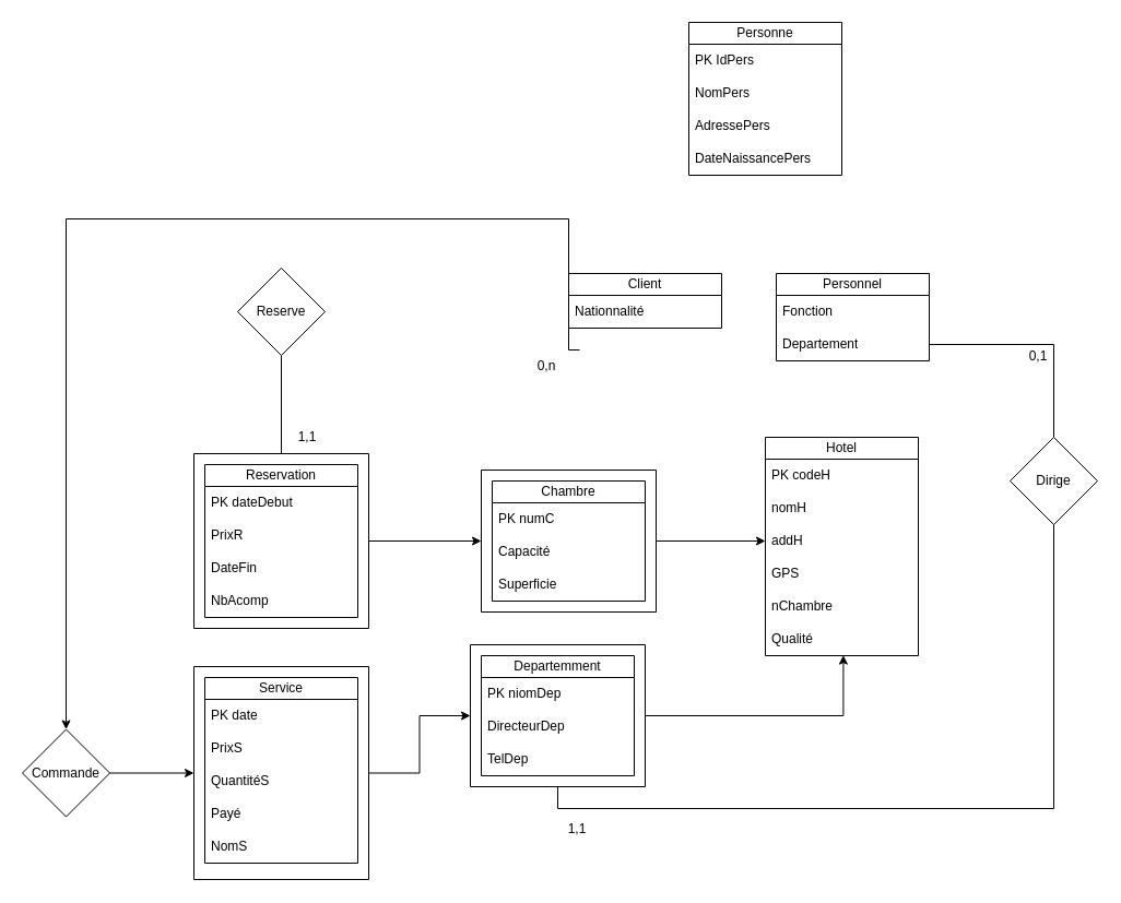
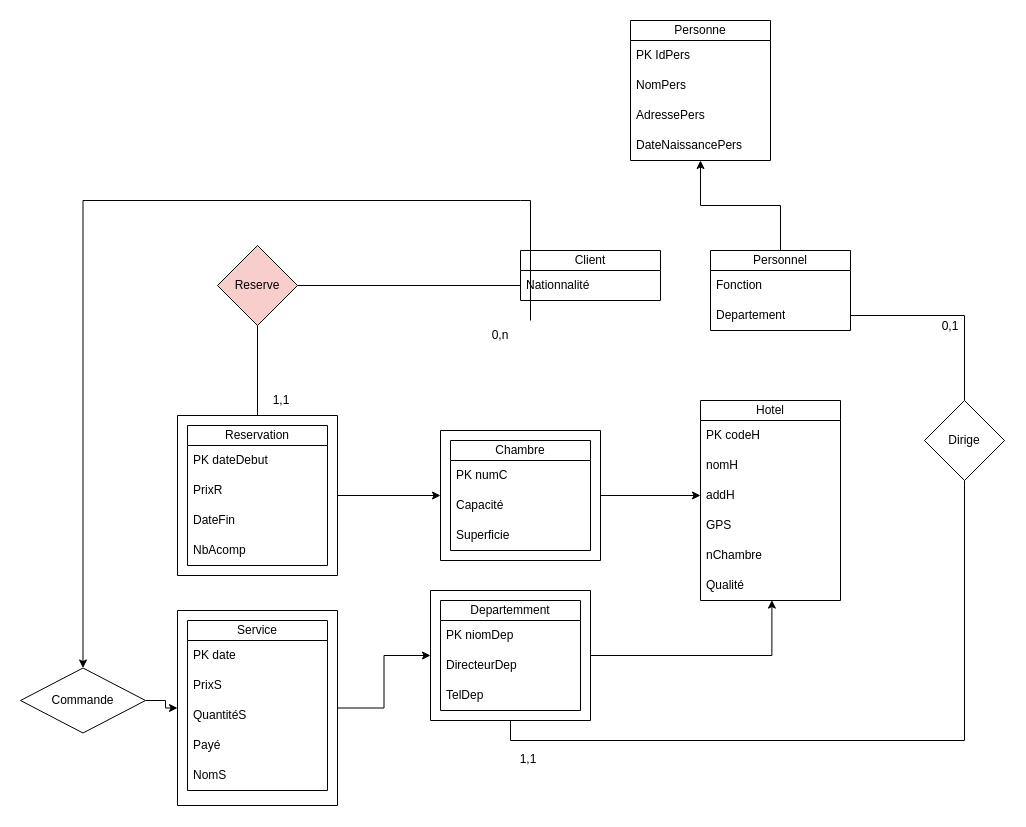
  <mxCell id="0" />
  <mxCell id="1" parent="0" />
  <mxCell id="2" value="Chambre" style="swimlane;fontStyle=0;childLayout=stackLayout;horizontal=1;startSize=20;horizontalStack=0;resizeParent=1;resizeParentMax=0;resizeLast=0;collapsible=1;marginBottom=0;whiteSpace=wrap;html=1;" vertex="1" parent="1"><mxGeometry x="450" y="440" width="140" height="110" as="geometry" /></mxCell>
  <mxCell id="3" value="PK numC" style="text;strokeColor=none;fillColor=none;align=left;verticalAlign=middle;spacingLeft=4;spacingRight=4;overflow=hidden;points=[[0,0.5],[1,0.5]];portConstraint=eastwest;rotatable=0;whiteSpace=wrap;html=1;" vertex="1" parent="2"><mxGeometry y="20" width="140" height="30" as="geometry" /></mxCell>
  <mxCell id="4" value="Capacité" style="text;strokeColor=none;fillColor=none;align=left;verticalAlign=middle;spacingLeft=4;spacingRight=4;overflow=hidden;points=[[0,0.5],[1,0.5]];portConstraint=eastwest;rotatable=0;whiteSpace=wrap;html=1;" vertex="1" parent="2"><mxGeometry y="50" width="140" height="30" as="geometry" /></mxCell>
  <mxCell id="5" value="Superficie" style="text;strokeColor=none;fillColor=none;align=left;verticalAlign=middle;spacingLeft=4;spacingRight=4;overflow=hidden;points=[[0,0.5],[1,0.5]];portConstraint=eastwest;rotatable=0;whiteSpace=wrap;html=1;" vertex="1" parent="2"><mxGeometry y="80" width="140" height="30" as="geometry" /></mxCell>
  <mxCell id="6" value="Departemment" style="swimlane;fontStyle=0;childLayout=stackLayout;horizontal=1;startSize=20;horizontalStack=0;resizeParent=1;resizeParentMax=0;resizeLast=0;collapsible=1;marginBottom=0;whiteSpace=wrap;html=1;" vertex="1" parent="1"><mxGeometry x="440" y="600" width="140" height="110" as="geometry" /></mxCell>
  <mxCell id="7" value="PK niomDep" style="text;strokeColor=none;fillColor=none;align=left;verticalAlign=middle;spacingLeft=4;spacingRight=4;overflow=hidden;points=[[0,0.5],[1,0.5]];portConstraint=eastwest;rotatable=0;whiteSpace=wrap;html=1;" vertex="1" parent="6"><mxGeometry y="20" width="140" height="30" as="geometry" /></mxCell>
  <mxCell id="8" value="DirecteurDep" style="text;strokeColor=none;fillColor=none;align=left;verticalAlign=middle;spacingLeft=4;spacingRight=4;overflow=hidden;points=[[0,0.5],[1,0.5]];portConstraint=eastwest;rotatable=0;whiteSpace=wrap;html=1;" vertex="1" parent="6"><mxGeometry y="50" width="140" height="30" as="geometry" /></mxCell>
  <mxCell id="9" value="TelDep" style="text;strokeColor=none;fillColor=none;align=left;verticalAlign=middle;spacingLeft=4;spacingRight=4;overflow=hidden;points=[[0,0.5],[1,0.5]];portConstraint=eastwest;rotatable=0;whiteSpace=wrap;html=1;" vertex="1" parent="6"><mxGeometry y="80" width="140" height="30" as="geometry" /></mxCell>
  <mxCell id="10" value="Personne" style="swimlane;fontStyle=0;childLayout=stackLayout;horizontal=1;startSize=20;horizontalStack=0;resizeParent=1;resizeParentMax=0;resizeLast=0;collapsible=1;marginBottom=0;whiteSpace=wrap;html=1;" vertex="1" parent="1"><mxGeometry x="630" y="20" width="140" height="140" as="geometry" /></mxCell>
  <mxCell id="11" value="PK IdPers" style="text;strokeColor=none;fillColor=none;align=left;verticalAlign=middle;spacingLeft=4;spacingRight=4;overflow=hidden;points=[[0,0.5],[1,0.5]];portConstraint=eastwest;rotatable=0;whiteSpace=wrap;html=1;" vertex="1" parent="10"><mxGeometry y="20" width="140" height="30" as="geometry" /></mxCell>
  <mxCell id="12" value="NomPers&lt;br&gt;" style="text;strokeColor=none;fillColor=none;align=left;verticalAlign=middle;spacingLeft=4;spacingRight=4;overflow=hidden;points=[[0,0.5],[1,0.5]];portConstraint=eastwest;rotatable=0;whiteSpace=wrap;html=1;" vertex="1" parent="10"><mxGeometry y="50" width="140" height="30" as="geometry" /></mxCell>
  <mxCell id="13" value="AdressePers" style="text;strokeColor=none;fillColor=none;align=left;verticalAlign=middle;spacingLeft=4;spacingRight=4;overflow=hidden;points=[[0,0.5],[1,0.5]];portConstraint=eastwest;rotatable=0;whiteSpace=wrap;html=1;" vertex="1" parent="10"><mxGeometry y="80" width="140" height="30" as="geometry" /></mxCell>
  <mxCell id="14" value="DateNaissancePers" style="text;strokeColor=none;fillColor=none;align=left;verticalAlign=middle;spacingLeft=4;spacingRight=4;overflow=hidden;points=[[0,0.5],[1,0.5]];portConstraint=eastwest;rotatable=0;whiteSpace=wrap;html=1;" vertex="1" parent="10"><mxGeometry y="110" width="140" height="30" as="geometry" /></mxCell>
+ <mxCell id="15" style="edgeStyle=orthogonalEdgeStyle;rounded=0;orthogonalLoop=1;jettySize=auto;html=1;exitX=0.5;exitY=0;exitDx=0;exitDy=0;entryX=0.5;entryY=1;entryDx=0;entryDy=0;" edge="1" parent="1" source="16" target="10"><mxGeometry relative="1" as="geometry" /></mxCell>
  <mxCell id="16" value="Personnel" style="swimlane;fontStyle=0;childLayout=stackLayout;horizontal=1;startSize=20;horizontalStack=0;resizeParent=1;resizeParentMax=0;resizeLast=0;collapsible=1;marginBottom=0;whiteSpace=wrap;html=1;" vertex="1" parent="1"><mxGeometry x="710" y="250" width="140" height="80" as="geometry" /></mxCell>
  <mxCell id="17" value="Fonction" style="text;strokeColor=none;fillColor=none;align=left;verticalAlign=middle;spacingLeft=4;spacingRight=4;overflow=hidden;points=[[0,0.5],[1,0.5]];portConstraint=eastwest;rotatable=0;whiteSpace=wrap;html=1;" vertex="1" parent="16"><mxGeometry y="20" width="140" height="30" as="geometry" /></mxCell>
  <mxCell id="18" value="Departement" style="text;strokeColor=none;fillColor=none;align=left;verticalAlign=middle;spacingLeft=4;spacingRight=4;overflow=hidden;points=[[0,0.5],[1,0.5]];portConstraint=eastwest;rotatable=0;whiteSpace=wrap;html=1;" vertex="1" parent="16"><mxGeometry y="50" width="140" height="30" as="geometry" /></mxCell>
  <mxCell id="19" value="Client" style="swimlane;fontStyle=0;childLayout=stackLayout;horizontal=1;startSize=20;horizontalStack=0;resizeParent=1;resizeParentMax=0;resizeLast=0;collapsible=1;marginBottom=0;whiteSpace=wrap;html=1;" vertex="1" parent="1"><mxGeometry x="520" y="250" width="140" height="50" as="geometry" /></mxCell>
  <mxCell id="20" value="Nationnalité" style="text;strokeColor=none;fillColor=none;align=left;verticalAlign=middle;spacingLeft=4;spacingRight=4;overflow=hidden;points=[[0,0.5],[1,0.5]];portConstraint=eastwest;rotatable=0;whiteSpace=wrap;html=1;" vertex="1" parent="19"><mxGeometry y="20" width="140" height="30" as="geometry" /></mxCell>
  <mxCell id="21" value="Reservation" style="swimlane;fontStyle=0;childLayout=stackLayout;horizontal=1;startSize=20;horizontalStack=0;resizeParent=1;resizeParentMax=0;resizeLast=0;collapsible=1;marginBottom=0;whiteSpace=wrap;html=1;" vertex="1" parent="1"><mxGeometry x="187" y="425" width="140" height="140" as="geometry" /></mxCell>
  <mxCell id="22" value="PK dateDebut" style="text;strokeColor=none;fillColor=none;align=left;verticalAlign=middle;spacingLeft=4;spacingRight=4;overflow=hidden;points=[[0,0.5],[1,0.5]];portConstraint=eastwest;rotatable=0;whiteSpace=wrap;html=1;" vertex="1" parent="21"><mxGeometry y="20" width="140" height="30" as="geometry" /></mxCell>
  <mxCell id="23" value="PrixR" style="text;strokeColor=none;fillColor=none;align=left;verticalAlign=middle;spacingLeft=4;spacingRight=4;overflow=hidden;points=[[0,0.5],[1,0.5]];portConstraint=eastwest;rotatable=0;whiteSpace=wrap;html=1;" vertex="1" parent="21"><mxGeometry y="50" width="140" height="30" as="geometry" /></mxCell>
  <mxCell id="24" value="DateFin" style="text;strokeColor=none;fillColor=none;align=left;verticalAlign=middle;spacingLeft=4;spacingRight=4;overflow=hidden;points=[[0,0.5],[1,0.5]];portConstraint=eastwest;rotatable=0;whiteSpace=wrap;html=1;" vertex="1" parent="21"><mxGeometry y="80" width="140" height="30" as="geometry" /></mxCell>
  <mxCell id="25" value="NbAcomp" style="text;strokeColor=none;fillColor=none;align=left;verticalAlign=middle;spacingLeft=4;spacingRight=4;overflow=hidden;points=[[0,0.5],[1,0.5]];portConstraint=eastwest;rotatable=0;whiteSpace=wrap;html=1;" vertex="1" parent="21"><mxGeometry y="110" width="140" height="30" as="geometry" /></mxCell>
  <mxCell id="26" value="Service" style="swimlane;fontStyle=0;childLayout=stackLayout;horizontal=1;startSize=20;horizontalStack=0;resizeParent=1;resizeParentMax=0;resizeLast=0;collapsible=1;marginBottom=0;whiteSpace=wrap;html=1;" vertex="1" parent="1"><mxGeometry x="187" y="620" width="140" height="170" as="geometry" /></mxCell>
  <mxCell id="27" value="PK date" style="text;strokeColor=none;fillColor=none;align=left;verticalAlign=middle;spacingLeft=4;spacingRight=4;overflow=hidden;points=[[0,0.5],[1,0.5]];portConstraint=eastwest;rotatable=0;whiteSpace=wrap;html=1;" vertex="1" parent="26"><mxGeometry y="20" width="140" height="30" as="geometry" /></mxCell>
  <mxCell id="28" value="PrixS" style="text;strokeColor=none;fillColor=none;align=left;verticalAlign=middle;spacingLeft=4;spacingRight=4;overflow=hidden;points=[[0,0.5],[1,0.5]];portConstraint=eastwest;rotatable=0;whiteSpace=wrap;html=1;" vertex="1" parent="26"><mxGeometry y="50" width="140" height="30" as="geometry" /></mxCell>
  <mxCell id="29" value="QuantitéS" style="text;strokeColor=none;fillColor=none;align=left;verticalAlign=middle;spacingLeft=4;spacingRight=4;overflow=hidden;points=[[0,0.5],[1,0.5]];portConstraint=eastwest;rotatable=0;whiteSpace=wrap;html=1;" vertex="1" parent="26"><mxGeometry y="80" width="140" height="30" as="geometry" /></mxCell>
  <mxCell id="30" value="Payé" style="text;strokeColor=none;fillColor=none;align=left;verticalAlign=middle;spacingLeft=4;spacingRight=4;overflow=hidden;points=[[0,0.5],[1,0.5]];portConstraint=eastwest;rotatable=0;whiteSpace=wrap;html=1;" vertex="1" parent="26"><mxGeometry y="110" width="140" height="30" as="geometry" /></mxCell>
  <mxCell id="31" value="NomS" style="text;strokeColor=none;fillColor=none;align=left;verticalAlign=middle;spacingLeft=4;spacingRight=4;overflow=hidden;points=[[0,0.5],[1,0.5]];portConstraint=eastwest;rotatable=0;whiteSpace=wrap;html=1;" vertex="1" parent="26"><mxGeometry y="140" width="140" height="30" as="geometry" /></mxCell>
  <mxCell id="32" value="Hotel" style="swimlane;fontStyle=0;childLayout=stackLayout;horizontal=1;startSize=20;horizontalStack=0;resizeParent=1;resizeParentMax=0;resizeLast=0;collapsible=1;marginBottom=0;whiteSpace=wrap;html=1;" vertex="1" parent="1"><mxGeometry x="700" y="400" width="140" height="200" as="geometry" /></mxCell>
  <mxCell id="33" value="PK codeH" style="text;strokeColor=none;fillColor=none;align=left;verticalAlign=middle;spacingLeft=4;spacingRight=4;overflow=hidden;points=[[0,0.5],[1,0.5]];portConstraint=eastwest;rotatable=0;whiteSpace=wrap;html=1;" vertex="1" parent="32"><mxGeometry y="20" width="140" height="30" as="geometry" /></mxCell>
  <mxCell id="34" value="nomH" style="text;strokeColor=none;fillColor=none;align=left;verticalAlign=middle;spacingLeft=4;spacingRight=4;overflow=hidden;points=[[0,0.5],[1,0.5]];portConstraint=eastwest;rotatable=0;whiteSpace=wrap;html=1;" vertex="1" parent="32"><mxGeometry y="50" width="140" height="30" as="geometry" /></mxCell>
  <mxCell id="35" value="addH" style="text;strokeColor=none;fillColor=none;align=left;verticalAlign=middle;spacingLeft=4;spacingRight=4;overflow=hidden;points=[[0,0.5],[1,0.5]];portConstraint=eastwest;rotatable=0;whiteSpace=wrap;html=1;" vertex="1" parent="32"><mxGeometry y="80" width="140" height="30" as="geometry" /></mxCell>
  <mxCell id="36" value="GPS" style="text;strokeColor=none;fillColor=none;align=left;verticalAlign=middle;spacingLeft=4;spacingRight=4;overflow=hidden;points=[[0,0.5],[1,0.5]];portConstraint=eastwest;rotatable=0;whiteSpace=wrap;html=1;" vertex="1" parent="32"><mxGeometry y="110" width="140" height="30" as="geometry" /></mxCell>
  <mxCell id="37" value="nChambre" style="text;strokeColor=none;fillColor=none;align=left;verticalAlign=middle;spacingLeft=4;spacingRight=4;overflow=hidden;points=[[0,0.5],[1,0.5]];portConstraint=eastwest;rotatable=0;whiteSpace=wrap;html=1;" vertex="1" parent="32"><mxGeometry y="140" width="140" height="30" as="geometry" /></mxCell>
  <mxCell id="38" value="Qualité" style="text;strokeColor=none;fillColor=none;align=left;verticalAlign=middle;spacingLeft=4;spacingRight=4;overflow=hidden;points=[[0,0.5],[1,0.5]];portConstraint=eastwest;rotatable=0;whiteSpace=wrap;html=1;" vertex="1" parent="32"><mxGeometry y="170" width="140" height="30" as="geometry" /></mxCell>
  <mxCell id="39" style="edgeStyle=orthogonalEdgeStyle;rounded=0;orthogonalLoop=1;jettySize=auto;html=1;entryX=0;entryY=0.5;entryDx=0;entryDy=0;" edge="1" parent="1" source="40" target="35"><mxGeometry relative="1" as="geometry" /></mxCell>
  <mxCell id="40" value="" style="swimlane;startSize=0;" vertex="1" parent="1"><mxGeometry x="440" y="430" width="160" height="130" as="geometry" /></mxCell>
  <mxCell id="41" value="" style="swimlane;startSize=0;" vertex="1" parent="1"><mxGeometry x="430" y="590" width="160" height="130" as="geometry" /></mxCell>
  <mxCell id="42" style="edgeStyle=orthogonalEdgeStyle;rounded=0;orthogonalLoop=1;jettySize=auto;html=1;entryX=0.51;entryY=0.987;entryDx=0;entryDy=0;entryPerimeter=0;" edge="1" parent="1" source="41" target="38"><mxGeometry relative="1" as="geometry" /></mxCell>
  <mxCell id="43" style="edgeStyle=orthogonalEdgeStyle;rounded=0;orthogonalLoop=1;jettySize=auto;html=1;entryX=0;entryY=0.5;entryDx=0;entryDy=0;" edge="1" parent="1" source="44" target="41"><mxGeometry relative="1" as="geometry" /></mxCell>
  <mxCell id="44" value="" style="swimlane;startSize=0;" vertex="1" parent="1"><mxGeometry x="177" y="610" width="160" height="195" as="geometry" /></mxCell>
  <mxCell id="45" style="edgeStyle=orthogonalEdgeStyle;rounded=0;orthogonalLoop=1;jettySize=auto;html=1;entryX=0;entryY=0.5;entryDx=0;entryDy=0;" edge="1" parent="1" source="46" target="40"><mxGeometry relative="1" as="geometry" /></mxCell>
  <mxCell id="46" value="" style="swimlane;startSize=0;" vertex="1" parent="1"><mxGeometry x="177" y="415" width="160" height="160" as="geometry" /></mxCell>
  <mxCell id="47" style="edgeStyle=orthogonalEdgeStyle;rounded=0;orthogonalLoop=1;jettySize=auto;html=1;exitX=0.5;exitY=1;exitDx=0;exitDy=0;entryX=0.5;entryY=0;entryDx=0;entryDy=0;endArrow=none;endFill=0;" edge="1" parent="1" source="48" target="46"><mxGeometry relative="1" as="geometry" /></mxCell>
- <mxCell id="48" value="Reserve" style="rhombus;whiteSpace=wrap;html=1;" vertex="1" parent="1"><mxGeometry x="217" y="245" width="80" height="80" as="geometry" /></mxCell>
+ <mxCell id="48" value="Reserve" style="rhombus;whiteSpace=wrap;html=1;fillColor=#f8cecc;" vertex="1" parent="1"><mxGeometry x="217" y="245" width="80" height="80" as="geometry" /></mxCell>
+ <mxCell id="49" style="edgeStyle=orthogonalEdgeStyle;rounded=0;orthogonalLoop=1;jettySize=auto;html=1;entryX=1;entryY=0.5;entryDx=0;entryDy=0;endArrow=none;endFill=0;" edge="1" parent="1" source="20" target="48"><mxGeometry relative="1" as="geometry" /></mxCell>
  <mxCell id="50" style="edgeStyle=orthogonalEdgeStyle;rounded=0;orthogonalLoop=1;jettySize=auto;html=1;entryX=0.5;entryY=1;entryDx=0;entryDy=0;endArrow=none;endFill=0;" edge="1" parent="1" source="51" target="41"><mxGeometry relative="1" as="geometry"><Array as="points"><mxPoint x="964" y="740" /><mxPoint x="510" y="740" /></Array></mxGeometry></mxCell>
  <mxCell id="51" value="Dirige" style="rhombus;whiteSpace=wrap;html=1;" vertex="1" parent="1"><mxGeometry x="924" y="400" width="80" height="80" as="geometry" /></mxCell>
  <mxCell id="52" style="edgeStyle=orthogonalEdgeStyle;rounded=0;orthogonalLoop=1;jettySize=auto;html=1;exitX=1;exitY=0.5;exitDx=0;exitDy=0;entryX=0.5;entryY=0;entryDx=0;entryDy=0;endArrow=none;endFill=0;" edge="1" parent="1" source="18" target="51"><mxGeometry relative="1" as="geometry" /></mxCell>
  <mxCell id="53" value="0,1" style="text;html=1;strokeColor=none;fillColor=none;align=center;verticalAlign=middle;whiteSpace=wrap;rounded=0;" vertex="1" parent="1"><mxGeometry x="920" y="311" width="60" height="30" as="geometry" /></mxCell>
  <mxCell id="54" value="1,1" style="text;html=1;strokeColor=none;fillColor=none;align=center;verticalAlign=middle;whiteSpace=wrap;rounded=0;" vertex="1" parent="1"><mxGeometry x="498" y="744" width="60" height="30" as="geometry" /></mxCell>
  <mxCell id="55" style="edgeStyle=orthogonalEdgeStyle;rounded=0;orthogonalLoop=1;jettySize=auto;html=1;exitX=1;exitY=0;exitDx=0;exitDy=0;entryX=0.5;entryY=0;entryDx=0;entryDy=0;" edge="1" parent="1" source="56" target="59"><mxGeometry relative="1" as="geometry"><Array as="points"><mxPoint x="520" y="200" /><mxPoint x="60" y="200" /></Array></mxGeometry></mxCell>
  <mxCell id="56" value="0,n" style="text;html=1;strokeColor=none;fillColor=none;align=center;verticalAlign=middle;whiteSpace=wrap;rounded=0;" vertex="1" parent="1"><mxGeometry x="470" y="320" width="60" height="30" as="geometry" /></mxCell>
  <mxCell id="57" value="1,1" style="text;html=1;strokeColor=none;fillColor=none;align=center;verticalAlign=middle;whiteSpace=wrap;rounded=0;" vertex="1" parent="1"><mxGeometry x="251" y="385" width="60" height="30" as="geometry" /></mxCell>
  <mxCell id="58" style="edgeStyle=orthogonalEdgeStyle;rounded=0;orthogonalLoop=1;jettySize=auto;html=1;entryX=0;entryY=0.5;entryDx=0;entryDy=0;" edge="1" parent="1" source="59" target="44"><mxGeometry relative="1" as="geometry" /></mxCell>
- <mxCell id="59" value="Commande" style="rhombus;whiteSpace=wrap;html=1;" vertex="1" parent="1"><mxGeometry x="20" y="667.5" width="80" height="80" as="geometry" /></mxCell>
+ <mxCell id="59" value="Commande" style="rhombus;whiteSpace=wrap;html=1;" vertex="1" parent="1"><mxGeometry x="20" y="667.5" width="125" height="65" as="geometry" /></mxCell>
